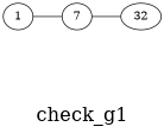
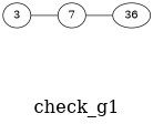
  graph {
    fontsize=24
    label="\ncheck_g1\n"
    rankdir=LR
    splines=false
    node [shape=ellipse]
-   1 [height=0.3 width=0.3]
+   1 [height=0.3 width=0.3 label=3]
    n2 [height=0.3 label=7 width=0.3]
-   32 [height=0.3 width=0.3]
+   32 [height=0.3 width=0.3 label=36]
    1 -- n2
    n2 -- 32
  }
